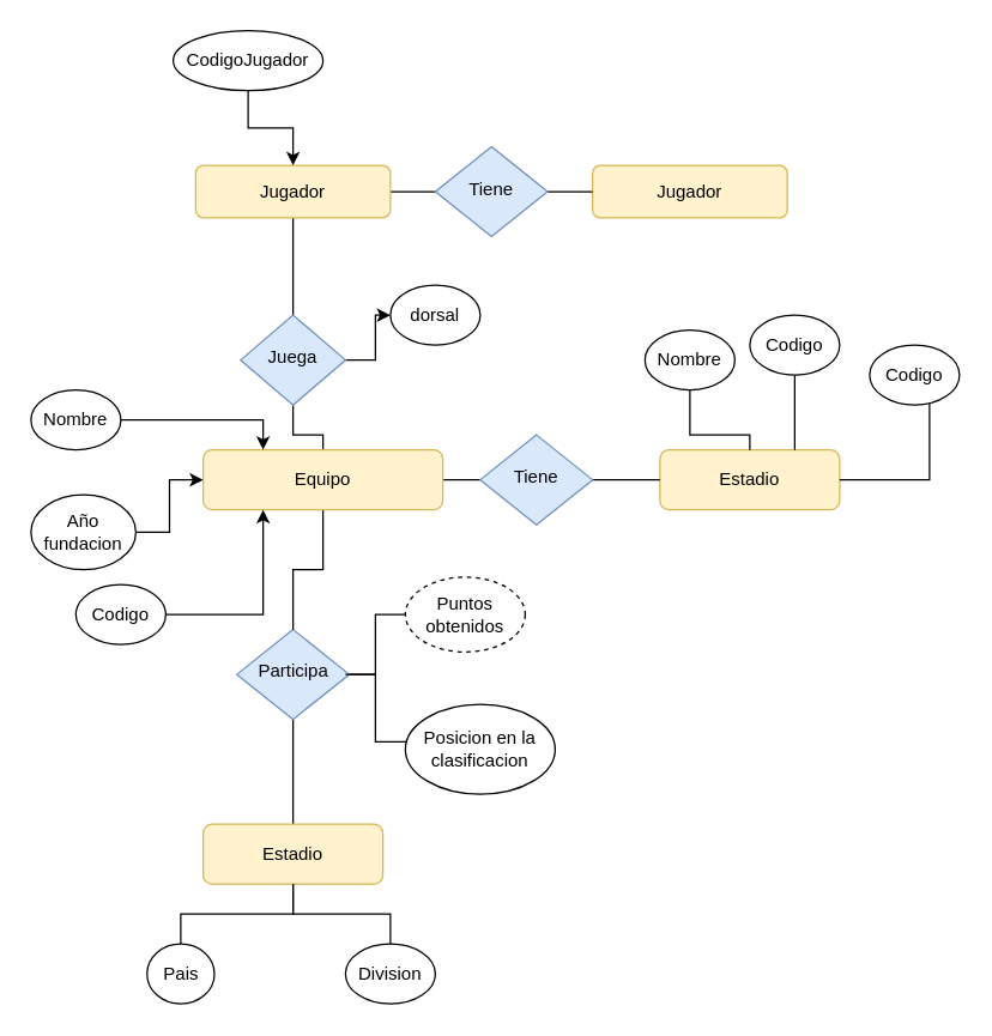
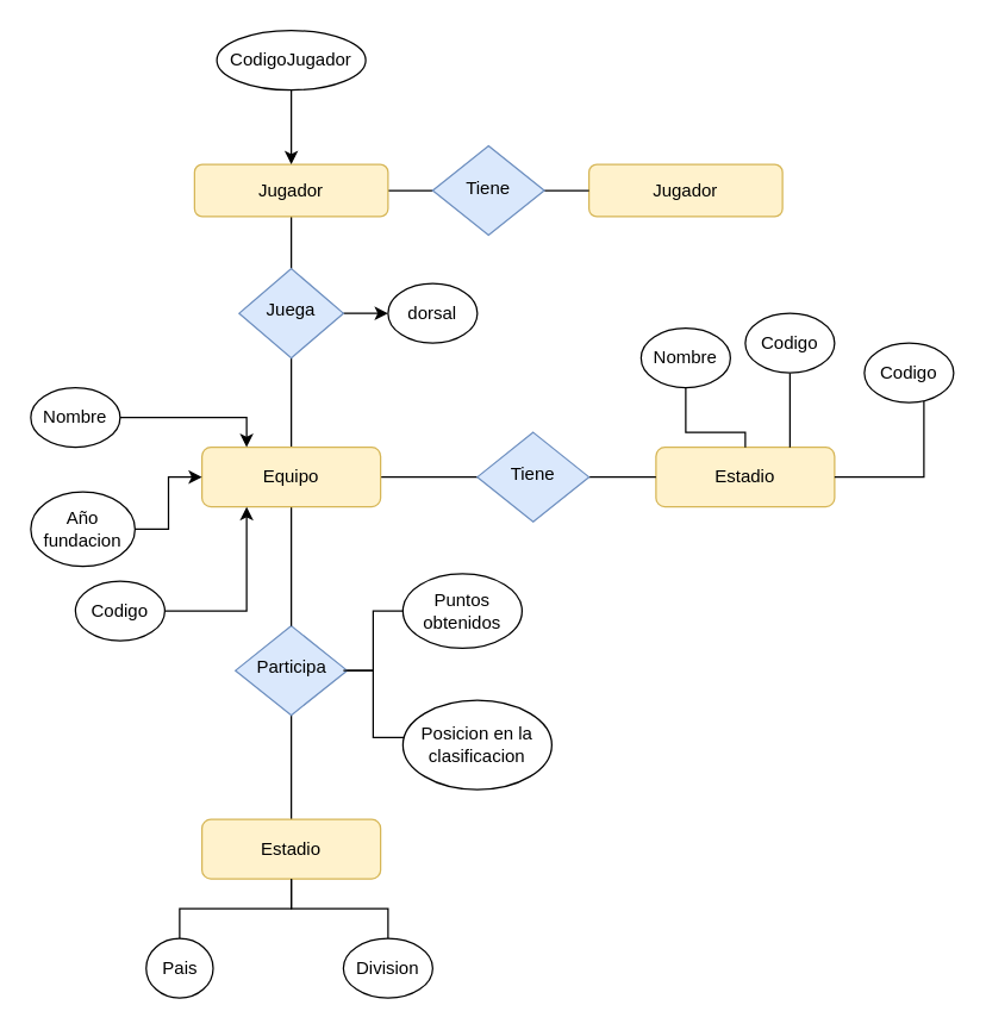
  <mxCell id="0" />
  <mxCell id="1" parent="0" />
  <mxCell id="2" style="edgeStyle=orthogonalEdgeStyle;rounded=0;orthogonalLoop=1;jettySize=auto;html=1;endArrow=none;endFill=0;" edge="1" parent="1" source="4" target="7"><mxGeometry relative="1" as="geometry" /></mxCell>
  <mxCell id="3" style="edgeStyle=orthogonalEdgeStyle;rounded=0;orthogonalLoop=1;jettySize=auto;html=1;entryX=0;entryY=0.5;entryDx=0;entryDy=0;endArrow=none;endFill=0;" edge="1" parent="1" source="4" target="33"><mxGeometry relative="1" as="geometry" /></mxCell>
  <mxCell id="4" value="Jugador" style="rounded=1;whiteSpace=wrap;html=1;fontSize=12;glass=0;strokeWidth=1;shadow=0;fillColor=#fff2cc;strokeColor=#d6b656;" parent="1" vertex="1"><mxGeometry x="130" y="110" width="130" height="35" as="geometry" /></mxCell>
  <mxCell id="5" style="edgeStyle=orthogonalEdgeStyle;rounded=0;orthogonalLoop=1;jettySize=auto;html=1;" edge="1" parent="1" source="7" target="16"><mxGeometry relative="1" as="geometry" /></mxCell>
  <mxCell id="6" style="edgeStyle=orthogonalEdgeStyle;rounded=0;orthogonalLoop=1;jettySize=auto;html=1;endArrow=none;endFill=0;" edge="1" parent="1" source="7" target="12"><mxGeometry relative="1" as="geometry" /></mxCell>
- <mxCell id="7" value="Juega" style="rhombus;whiteSpace=wrap;html=1;shadow=0;fontFamily=Helvetica;fontSize=12;align=center;strokeWidth=1;spacing=6;spacingTop=-4;fillColor=#dae8fc;strokeColor=#6c8ebf;" parent="1" vertex="1"><mxGeometry x="160" y="210" width="70" height="60" as="geometry" /></mxCell>
+ <mxCell id="7" value="Juega" style="rhombus;whiteSpace=wrap;html=1;shadow=0;fontFamily=Helvetica;fontSize=12;align=center;strokeWidth=1;spacing=6;spacingTop=-4;fillColor=#dae8fc;strokeColor=#6c8ebf;" parent="1" vertex="1"><mxGeometry x="160" y="180" width="70" height="60" as="geometry" /></mxCell>
  <mxCell id="8" style="edgeStyle=orthogonalEdgeStyle;rounded=0;orthogonalLoop=1;jettySize=auto;html=1;exitX=0.5;exitY=1;exitDx=0;exitDy=0;entryX=0.5;entryY=0;entryDx=0;entryDy=0;endArrow=none;endFill=0;" edge="1" parent="1" source="9" target="38"><mxGeometry relative="1" as="geometry" /></mxCell>
  <mxCell id="9" value="Participa" style="rhombus;whiteSpace=wrap;html=1;shadow=0;fontFamily=Helvetica;fontSize=12;align=center;strokeWidth=1;spacing=6;spacingTop=-4;fillColor=#dae8fc;strokeColor=#6c8ebf;" parent="1" vertex="1"><mxGeometry x="157.5" y="420" width="75" height="60" as="geometry" /></mxCell>
  <mxCell id="10" style="edgeStyle=orthogonalEdgeStyle;rounded=0;orthogonalLoop=1;jettySize=auto;html=1;endArrow=none;endFill=0;" edge="1" parent="1" source="12" target="9"><mxGeometry relative="1" as="geometry" /></mxCell>
  <mxCell id="11" style="edgeStyle=orthogonalEdgeStyle;rounded=0;orthogonalLoop=1;jettySize=auto;html=1;entryX=0;entryY=0.5;entryDx=0;entryDy=0;endArrow=none;endFill=0;" edge="1" parent="1" source="12" target="24"><mxGeometry relative="1" as="geometry" /></mxCell>
- <mxCell id="12" value="Equipo" style="rounded=1;whiteSpace=wrap;html=1;fontSize=12;glass=0;strokeWidth=1;shadow=0;fillColor=#fff2cc;strokeColor=#d6b656;" parent="1" vertex="1"><mxGeometry x="135" y="300" width="160" height="40" as="geometry" /></mxCell>
+ <mxCell id="12" value="Equipo" style="rounded=1;whiteSpace=wrap;html=1;fontSize=12;glass=0;strokeWidth=1;shadow=0;fillColor=#fff2cc;strokeColor=#d6b656;" parent="1" vertex="1"><mxGeometry x="135" y="300" width="120" height="40" as="geometry" /></mxCell>
  <mxCell id="13" value="Estadio" style="rounded=1;whiteSpace=wrap;html=1;fontSize=12;glass=0;strokeWidth=1;shadow=0;fillColor=#fff2cc;strokeColor=#d6b656;" parent="1" vertex="1"><mxGeometry x="440" y="300" width="120" height="40" as="geometry" /></mxCell>
  <mxCell id="14" style="edgeStyle=orthogonalEdgeStyle;rounded=0;orthogonalLoop=1;jettySize=auto;html=1;" edge="1" parent="1" source="15" target="4"><mxGeometry relative="1" as="geometry" /></mxCell>
- <mxCell id="15" value="CodigoJugador" style="ellipse;whiteSpace=wrap;html=1;" vertex="1" parent="1"><mxGeometry x="115" y="20" width="100" height="40" as="geometry" /></mxCell>
+ <mxCell id="15" value="CodigoJugador" style="ellipse;whiteSpace=wrap;html=1;" vertex="1" parent="1"><mxGeometry x="145" y="20" width="100" height="40" as="geometry" /></mxCell>
  <mxCell id="16" value="dorsal" style="ellipse;whiteSpace=wrap;html=1;" vertex="1" parent="1"><mxGeometry x="260" y="190" width="60" height="40" as="geometry" /></mxCell>
  <mxCell id="17" style="edgeStyle=orthogonalEdgeStyle;rounded=0;orthogonalLoop=1;jettySize=auto;html=1;entryX=0.25;entryY=0;entryDx=0;entryDy=0;" edge="1" parent="1" source="18" target="12"><mxGeometry relative="1" as="geometry" /></mxCell>
  <mxCell id="18" value="Nombre" style="ellipse;whiteSpace=wrap;html=1;" vertex="1" parent="1"><mxGeometry x="20" y="260" width="60" height="40" as="geometry" /></mxCell>
  <mxCell id="19" style="edgeStyle=orthogonalEdgeStyle;rounded=0;orthogonalLoop=1;jettySize=auto;html=1;entryX=0;entryY=0.5;entryDx=0;entryDy=0;" edge="1" parent="1" source="20" target="12"><mxGeometry relative="1" as="geometry" /></mxCell>
  <mxCell id="20" value="Año fundacion" style="ellipse;whiteSpace=wrap;html=1;" vertex="1" parent="1"><mxGeometry x="20" y="330" width="70" height="50" as="geometry" /></mxCell>
  <mxCell id="21" style="edgeStyle=orthogonalEdgeStyle;rounded=0;orthogonalLoop=1;jettySize=auto;html=1;entryX=0.25;entryY=1;entryDx=0;entryDy=0;" edge="1" parent="1" source="22" target="12"><mxGeometry relative="1" as="geometry" /></mxCell>
  <mxCell id="22" value="Codigo" style="ellipse;whiteSpace=wrap;html=1;" vertex="1" parent="1"><mxGeometry x="50" y="390" width="60" height="40" as="geometry" /></mxCell>
  <mxCell id="23" style="edgeStyle=orthogonalEdgeStyle;rounded=0;orthogonalLoop=1;jettySize=auto;html=1;entryX=0;entryY=0.5;entryDx=0;entryDy=0;endArrow=none;endFill=0;" edge="1" parent="1" source="24" target="13"><mxGeometry relative="1" as="geometry" /></mxCell>
  <mxCell id="24" value="Tiene" style="rhombus;whiteSpace=wrap;html=1;shadow=0;fontFamily=Helvetica;fontSize=12;align=center;strokeWidth=1;spacing=6;spacingTop=-4;fillColor=#dae8fc;strokeColor=#6c8ebf;" vertex="1" parent="1"><mxGeometry x="320" y="290" width="75" height="60" as="geometry" /></mxCell>
  <mxCell id="25" style="edgeStyle=orthogonalEdgeStyle;rounded=0;orthogonalLoop=1;jettySize=auto;html=1;entryX=0.5;entryY=0;entryDx=0;entryDy=0;endArrow=none;endFill=0;exitX=0.5;exitY=1;exitDx=0;exitDy=0;" edge="1" parent="1" source="26" target="13"><mxGeometry relative="1" as="geometry"><Array as="points"><mxPoint x="460" y="290" /><mxPoint x="500" y="290" /></Array></mxGeometry></mxCell>
  <mxCell id="26" value="Nombre" style="ellipse;whiteSpace=wrap;html=1;" vertex="1" parent="1"><mxGeometry x="430" y="220" width="60" height="40" as="geometry" /></mxCell>
  <mxCell id="27" style="edgeStyle=orthogonalEdgeStyle;rounded=0;orthogonalLoop=1;jettySize=auto;html=1;entryX=0.75;entryY=0;entryDx=0;entryDy=0;endArrow=none;endFill=0;" edge="1" parent="1" source="28" target="13"><mxGeometry relative="1" as="geometry" /></mxCell>
  <mxCell id="28" value="Codigo" style="ellipse;whiteSpace=wrap;html=1;" vertex="1" parent="1"><mxGeometry x="500" y="210" width="60" height="40" as="geometry" /></mxCell>
  <mxCell id="29" style="edgeStyle=orthogonalEdgeStyle;rounded=0;orthogonalLoop=1;jettySize=auto;html=1;entryX=1;entryY=0.5;entryDx=0;entryDy=0;endArrow=none;endFill=0;" edge="1" parent="1" source="30" target="13"><mxGeometry relative="1" as="geometry"><Array as="points"><mxPoint x="620" y="320" /></Array></mxGeometry></mxCell>
  <mxCell id="30" value="Codigo" style="ellipse;whiteSpace=wrap;html=1;" vertex="1" parent="1"><mxGeometry x="580" y="230" width="60" height="40" as="geometry" /></mxCell>
  <mxCell id="31" value="Jugador" style="rounded=1;whiteSpace=wrap;html=1;fontSize=12;glass=0;strokeWidth=1;shadow=0;fillColor=#fff2cc;strokeColor=#d6b656;" vertex="1" parent="1"><mxGeometry x="395" y="110" width="130" height="35" as="geometry" /></mxCell>
  <mxCell id="32" style="edgeStyle=orthogonalEdgeStyle;rounded=0;orthogonalLoop=1;jettySize=auto;html=1;exitX=1;exitY=0.5;exitDx=0;exitDy=0;entryX=0;entryY=0.5;entryDx=0;entryDy=0;endArrow=none;endFill=0;" edge="1" parent="1" source="33" target="31"><mxGeometry relative="1" as="geometry" /></mxCell>
  <mxCell id="33" value="Tiene" style="rhombus;whiteSpace=wrap;html=1;shadow=0;fontFamily=Helvetica;fontSize=12;align=center;strokeWidth=1;spacing=6;spacingTop=-4;fillColor=#dae8fc;strokeColor=#6c8ebf;" vertex="1" parent="1"><mxGeometry x="290" y="97.5" width="75" height="60" as="geometry" /></mxCell>
  <mxCell id="34" style="edgeStyle=orthogonalEdgeStyle;rounded=0;orthogonalLoop=1;jettySize=auto;html=1;entryX=1;entryY=0.5;entryDx=0;entryDy=0;endArrow=none;endFill=0;" edge="1" parent="1" source="35" target="9"><mxGeometry relative="1" as="geometry" /></mxCell>
- <mxCell id="35" value="Puntos obtenidos" style="ellipse;whiteSpace=wrap;html=1;dashed=1;" vertex="1" parent="1"><mxGeometry x="270" y="385" width="80" height="50" as="geometry" /></mxCell>
+ <mxCell id="35" value="Puntos obtenidos" style="ellipse;whiteSpace=wrap;html=1;" vertex="1" parent="1"><mxGeometry x="270" y="385" width="80" height="50" as="geometry" /></mxCell>
  <mxCell id="36" style="edgeStyle=orthogonalEdgeStyle;rounded=0;orthogonalLoop=1;jettySize=auto;html=1;endArrow=none;endFill=0;" edge="1" parent="1" source="37"><mxGeometry relative="1" as="geometry"><mxPoint x="230" y="450" as="targetPoint" /><Array as="points"><mxPoint x="250" y="495" /><mxPoint x="250" y="450" /></Array></mxGeometry></mxCell>
  <mxCell id="37" value="Posicion en la clasificacion" style="ellipse;whiteSpace=wrap;html=1;" vertex="1" parent="1"><mxGeometry x="270" y="470" width="100" height="60" as="geometry" /></mxCell>
  <mxCell id="38" value="Estadio" style="rounded=1;whiteSpace=wrap;html=1;fontSize=12;glass=0;strokeWidth=1;shadow=0;fillColor=#fff2cc;strokeColor=#d6b656;" vertex="1" parent="1"><mxGeometry x="135" y="550" width="120" height="40" as="geometry" /></mxCell>
  <mxCell id="39" style="edgeStyle=orthogonalEdgeStyle;rounded=0;orthogonalLoop=1;jettySize=auto;html=1;entryX=0.5;entryY=1;entryDx=0;entryDy=0;endArrow=none;endFill=0;" edge="1" parent="1" source="40" target="38"><mxGeometry relative="1" as="geometry" /></mxCell>
  <mxCell id="40" value="Pais" style="ellipse;whiteSpace=wrap;html=1;" vertex="1" parent="1"><mxGeometry x="97.5" y="630" width="45" height="40" as="geometry" /></mxCell>
  <mxCell id="41" style="edgeStyle=orthogonalEdgeStyle;rounded=0;orthogonalLoop=1;jettySize=auto;html=1;entryX=0.5;entryY=1;entryDx=0;entryDy=0;endArrow=none;endFill=0;" edge="1" parent="1" source="42" target="38"><mxGeometry relative="1" as="geometry" /></mxCell>
  <mxCell id="42" value="Division" style="ellipse;whiteSpace=wrap;html=1;" vertex="1" parent="1"><mxGeometry x="230" y="630" width="60" height="40" as="geometry" /></mxCell>
